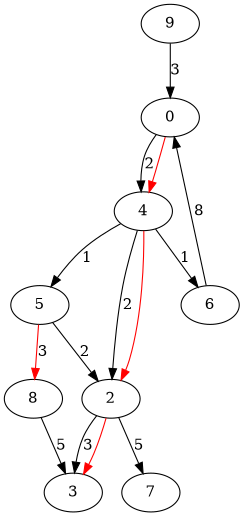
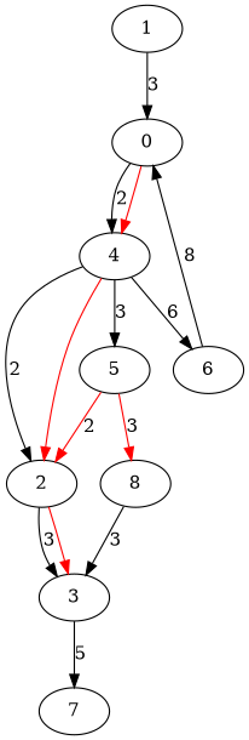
  digraph {
    node [shape=ellipse]
    0
    4
-   1 [label=9]
+   1
    2
    5
    6
    3
    7
    8
    0 -> 4 [label=2]
    0 -> 4 [color=red]
    4 -> 2 [label=2]
    4 -> 2 [color=red]
-   4 -> 5 [label=1]
-   4 -> 6 [label=1]
+   4 -> 5 [label=3]
+   4 -> 6 [label=6]
    1 -> 0 [label=3]
    2 -> 3 [label=3]
    2 -> 3 [color=red]
-   2 -> 7 [label=5]
-   5 -> 2 [label=2]
+   3 -> 7 [label=5]
+   5 -> 2 [label=2 color=red]
    5 -> 8 [color=red label=3]
    6 -> 0 [label=8]
-   8 -> 3 [label=5]
+   8 -> 3 [label=3]
  }
